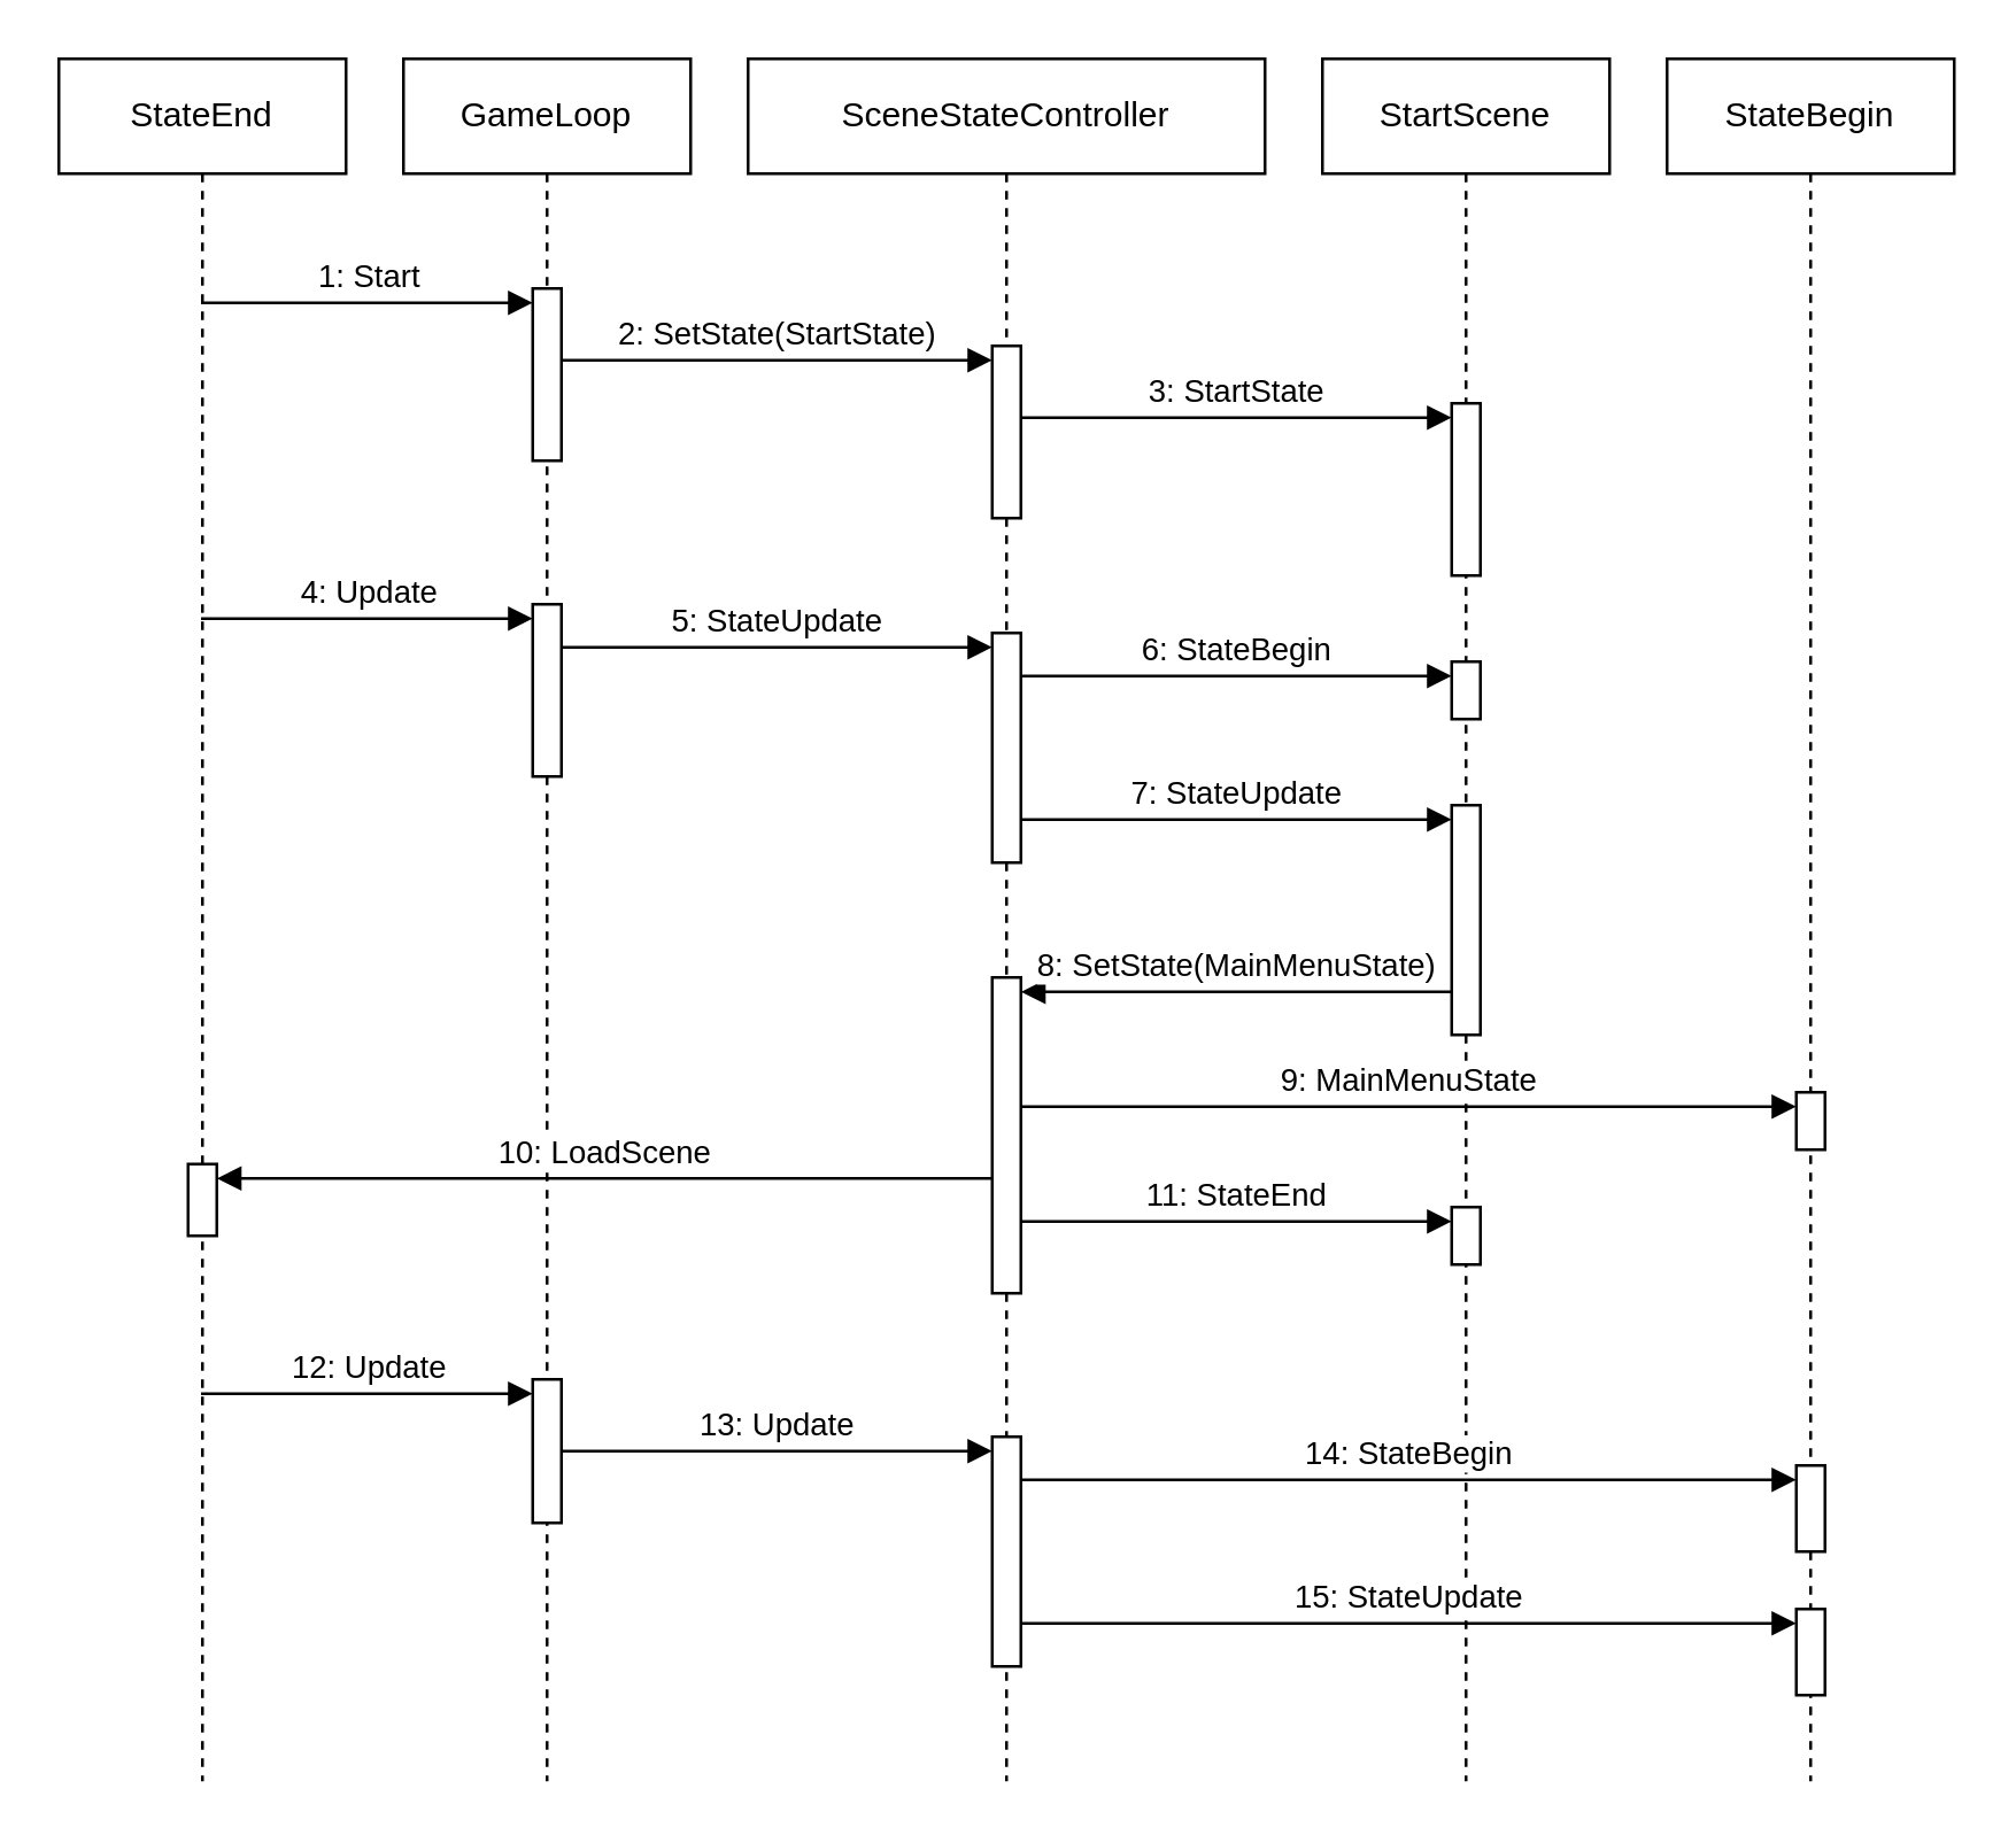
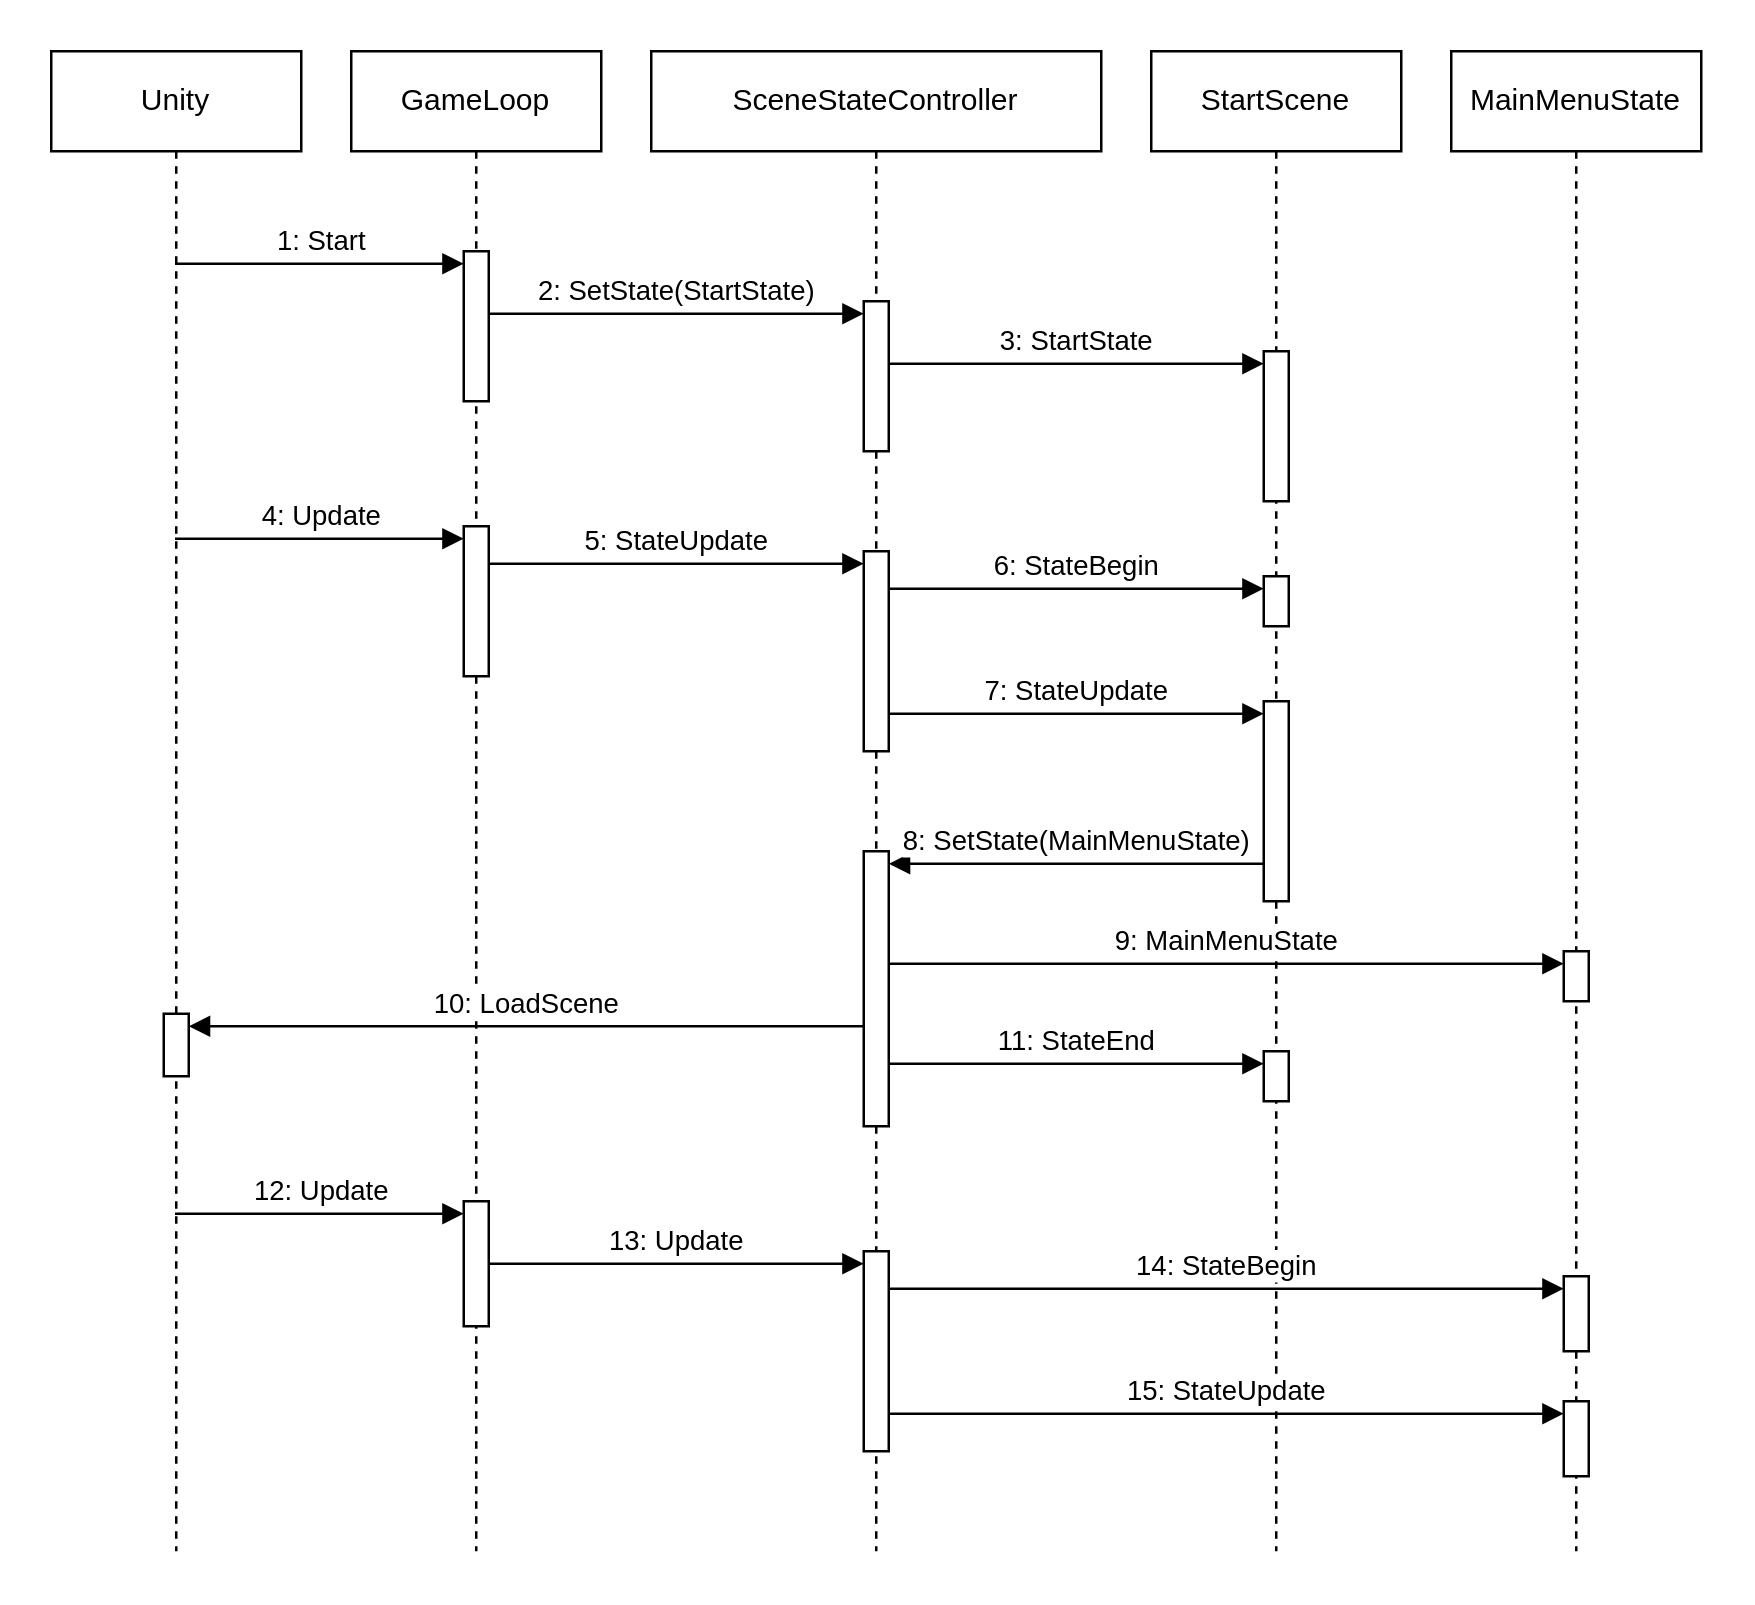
  <mxCell id="0" />
  <mxCell id="1" parent="0" />
- <mxCell id="2" value="StateEnd" style="shape=umlLifeline;perimeter=lifelinePerimeter;whiteSpace=wrap;html=1;container=1;dropTarget=0;collapsible=0;recursiveResize=0;outlineConnect=0;portConstraint=eastwest;newEdgeStyle={&quot;curved&quot;:0,&quot;rounded&quot;:0};" vertex="1" parent="1"><mxGeometry y="20" width="100" height="600" as="geometry" x="20" /></mxCell>
+ <mxCell id="2" value="Unity" style="shape=umlLifeline;perimeter=lifelinePerimeter;whiteSpace=wrap;html=1;container=1;dropTarget=0;collapsible=0;recursiveResize=0;outlineConnect=0;portConstraint=eastwest;newEdgeStyle={&quot;curved&quot;:0,&quot;rounded&quot;:0};" vertex="1" parent="1"><mxGeometry y="20" width="100" height="600" as="geometry" x="20" /></mxCell>
  <mxCell id="3" value="" style="html=1;points=[[0,0,0,0,5],[0,1,0,0,-5],[1,0,0,0,5],[1,1,0,0,-5]];perimeter=orthogonalPerimeter;outlineConnect=0;targetShapes=umlLifeline;portConstraint=eastwest;newEdgeStyle={&quot;curved&quot;:0,&quot;rounded&quot;:0};" vertex="1" parent="2"><mxGeometry x="45" y="385" width="10" height="25" as="geometry" /></mxCell>
  <mxCell id="4" value="GameLoop" style="shape=umlLifeline;perimeter=lifelinePerimeter;whiteSpace=wrap;html=1;container=1;dropTarget=0;collapsible=0;recursiveResize=0;outlineConnect=0;portConstraint=eastwest;newEdgeStyle={&quot;curved&quot;:0,&quot;rounded&quot;:0};" vertex="1" parent="1"><mxGeometry x="140" y="20" width="100" height="600" as="geometry" /></mxCell>
  <mxCell id="5" value="" style="html=1;points=[[0,0,0,0,5],[0,1,0,0,-5],[1,0,0,0,5],[1,1,0,0,-5]];perimeter=orthogonalPerimeter;outlineConnect=0;targetShapes=umlLifeline;portConstraint=eastwest;newEdgeStyle={&quot;curved&quot;:0,&quot;rounded&quot;:0};" vertex="1" parent="4"><mxGeometry x="45" y="80" width="10" height="60" as="geometry" /></mxCell>
  <mxCell id="6" value="" style="html=1;points=[[0,0,0,0,5],[0,1,0,0,-5],[1,0,0,0,5],[1,1,0,0,-5]];perimeter=orthogonalPerimeter;outlineConnect=0;targetShapes=umlLifeline;portConstraint=eastwest;newEdgeStyle={&quot;curved&quot;:0,&quot;rounded&quot;:0};" vertex="1" parent="4"><mxGeometry x="45" y="190" width="10" height="60" as="geometry" /></mxCell>
  <mxCell id="7" value="" style="html=1;points=[[0,0,0,0,5],[0,1,0,0,-5],[1,0,0,0,5],[1,1,0,0,-5]];perimeter=orthogonalPerimeter;outlineConnect=0;targetShapes=umlLifeline;portConstraint=eastwest;newEdgeStyle={&quot;curved&quot;:0,&quot;rounded&quot;:0};" vertex="1" parent="4"><mxGeometry x="45" y="460" width="10" height="50" as="geometry" /></mxCell>
  <mxCell id="8" value="SceneStateController" style="shape=umlLifeline;perimeter=lifelinePerimeter;whiteSpace=wrap;html=1;container=1;dropTarget=0;collapsible=0;recursiveResize=0;outlineConnect=0;portConstraint=eastwest;newEdgeStyle={&quot;curved&quot;:0,&quot;rounded&quot;:0};" vertex="1" parent="1"><mxGeometry x="260" y="20" width="180" height="600" as="geometry" /></mxCell>
  <mxCell id="9" value="" style="html=1;points=[[0,0,0,0,5],[0,1,0,0,-5],[1,0,0,0,5],[1,1,0,0,-5]];perimeter=orthogonalPerimeter;outlineConnect=0;targetShapes=umlLifeline;portConstraint=eastwest;newEdgeStyle={&quot;curved&quot;:0,&quot;rounded&quot;:0};" vertex="1" parent="8"><mxGeometry x="85" y="100" width="10" height="60" as="geometry" /></mxCell>
  <mxCell id="10" value="" style="html=1;points=[[0,0,0,0,5],[0,1,0,0,-5],[1,0,0,0,5],[1,1,0,0,-5]];perimeter=orthogonalPerimeter;outlineConnect=0;targetShapes=umlLifeline;portConstraint=eastwest;newEdgeStyle={&quot;curved&quot;:0,&quot;rounded&quot;:0};" vertex="1" parent="8"><mxGeometry x="85" y="200" width="10" height="80" as="geometry" /></mxCell>
  <mxCell id="11" value="" style="html=1;points=[[0,0,0,0,5],[0,1,0,0,-5],[1,0,0,0,5],[1,1,0,0,-5]];perimeter=orthogonalPerimeter;outlineConnect=0;targetShapes=umlLifeline;portConstraint=eastwest;newEdgeStyle={&quot;curved&quot;:0,&quot;rounded&quot;:0};" vertex="1" parent="8"><mxGeometry x="85" y="320" width="10" height="110" as="geometry" /></mxCell>
  <mxCell id="12" value="" style="html=1;points=[[0,0,0,0,5],[0,1,0,0,-5],[1,0,0,0,5],[1,1,0,0,-5]];perimeter=orthogonalPerimeter;outlineConnect=0;targetShapes=umlLifeline;portConstraint=eastwest;newEdgeStyle={&quot;curved&quot;:0,&quot;rounded&quot;:0};" vertex="1" parent="8"><mxGeometry x="85" y="480" width="10" height="80" as="geometry" /></mxCell>
  <mxCell id="13" value="StartScene" style="shape=umlLifeline;perimeter=lifelinePerimeter;whiteSpace=wrap;html=1;container=1;dropTarget=0;collapsible=0;recursiveResize=0;outlineConnect=0;portConstraint=eastwest;newEdgeStyle={&quot;curved&quot;:0,&quot;rounded&quot;:0};" vertex="1" parent="1"><mxGeometry x="460" y="20" width="100" height="600" as="geometry" /></mxCell>
  <mxCell id="14" value="" style="html=1;points=[[0,0,0,0,5],[0,1,0,0,-5],[1,0,0,0,5],[1,1,0,0,-5]];perimeter=orthogonalPerimeter;outlineConnect=0;targetShapes=umlLifeline;portConstraint=eastwest;newEdgeStyle={&quot;curved&quot;:0,&quot;rounded&quot;:0};" vertex="1" parent="13"><mxGeometry x="45" y="120" width="10" height="60" as="geometry" /></mxCell>
  <mxCell id="15" value="" style="html=1;points=[[0,0,0,0,5],[0,1,0,0,-5],[1,0,0,0,5],[1,1,0,0,-5]];perimeter=orthogonalPerimeter;outlineConnect=0;targetShapes=umlLifeline;portConstraint=eastwest;newEdgeStyle={&quot;curved&quot;:0,&quot;rounded&quot;:0};" vertex="1" parent="13"><mxGeometry x="45" y="210" width="10" height="20" as="geometry" /></mxCell>
  <mxCell id="16" value="" style="html=1;points=[[0,0,0,0,5],[0,1,0,0,-5],[1,0,0,0,5],[1,1,0,0,-5]];perimeter=orthogonalPerimeter;outlineConnect=0;targetShapes=umlLifeline;portConstraint=eastwest;newEdgeStyle={&quot;curved&quot;:0,&quot;rounded&quot;:0};" vertex="1" parent="13"><mxGeometry x="45" y="260" width="10" height="80" as="geometry" /></mxCell>
  <mxCell id="17" value="" style="html=1;points=[[0,0,0,0,5],[0,1,0,0,-5],[1,0,0,0,5],[1,1,0,0,-5]];perimeter=orthogonalPerimeter;outlineConnect=0;targetShapes=umlLifeline;portConstraint=eastwest;newEdgeStyle={&quot;curved&quot;:0,&quot;rounded&quot;:0};" vertex="1" parent="13"><mxGeometry x="45" y="400" width="10" height="20" as="geometry" /></mxCell>
- <mxCell id="18" value="StateBegin" style="shape=umlLifeline;perimeter=lifelinePerimeter;whiteSpace=wrap;html=1;container=1;dropTarget=0;collapsible=0;recursiveResize=0;outlineConnect=0;portConstraint=eastwest;newEdgeStyle={&quot;curved&quot;:0,&quot;rounded&quot;:0};" vertex="1" parent="1"><mxGeometry x="580" y="20" width="100" height="600" as="geometry" /></mxCell>
+ <mxCell id="18" value="MainMenuState" style="shape=umlLifeline;perimeter=lifelinePerimeter;whiteSpace=wrap;html=1;container=1;dropTarget=0;collapsible=0;recursiveResize=0;outlineConnect=0;portConstraint=eastwest;newEdgeStyle={&quot;curved&quot;:0,&quot;rounded&quot;:0};" vertex="1" parent="1"><mxGeometry x="580" y="20" width="100" height="600" as="geometry" /></mxCell>
  <mxCell id="19" value="" style="html=1;points=[[0,0,0,0,5],[0,1,0,0,-5],[1,0,0,0,5],[1,1,0,0,-5]];perimeter=orthogonalPerimeter;outlineConnect=0;targetShapes=umlLifeline;portConstraint=eastwest;newEdgeStyle={&quot;curved&quot;:0,&quot;rounded&quot;:0};" vertex="1" parent="18"><mxGeometry x="45" y="360" width="10" height="20" as="geometry" /></mxCell>
  <mxCell id="20" value="" style="html=1;points=[[0,0,0,0,5],[0,1,0,0,-5],[1,0,0,0,5],[1,1,0,0,-5]];perimeter=orthogonalPerimeter;outlineConnect=0;targetShapes=umlLifeline;portConstraint=eastwest;newEdgeStyle={&quot;curved&quot;:0,&quot;rounded&quot;:0};" vertex="1" parent="18"><mxGeometry x="45" y="490" width="10" height="30" as="geometry" /></mxCell>
  <mxCell id="21" value="" style="html=1;points=[[0,0,0,0,5],[0,1,0,0,-5],[1,0,0,0,5],[1,1,0,0,-5]];perimeter=orthogonalPerimeter;outlineConnect=0;targetShapes=umlLifeline;portConstraint=eastwest;newEdgeStyle={&quot;curved&quot;:0,&quot;rounded&quot;:0};" vertex="1" parent="18"><mxGeometry x="45" y="540" width="10" height="30" as="geometry" /></mxCell>
  <mxCell id="22" value="1: Start" style="html=1;verticalAlign=bottom;startArrow=none;endArrow=block;startSize=8;curved=0;rounded=0;entryX=0;entryY=0;entryDx=0;entryDy=5;startFill=0;" edge="1" target="5" parent="1" source="2"><mxGeometry relative="1" as="geometry"><mxPoint x="115" y="105" as="sourcePoint" /></mxGeometry></mxCell>
  <mxCell id="23" value="2: SetState(StartState)" style="html=1;verticalAlign=bottom;startArrow=none;endArrow=block;startSize=8;curved=0;rounded=0;entryX=0;entryY=0;entryDx=0;entryDy=5;startFill=0;" edge="1" target="9" parent="1" source="5"><mxGeometry relative="1" as="geometry"><mxPoint x="275" y="125" as="sourcePoint" /></mxGeometry></mxCell>
  <mxCell id="24" value="3: StartState" style="html=1;verticalAlign=bottom;startArrow=none;endArrow=block;startSize=8;curved=0;rounded=0;entryX=0;entryY=0;entryDx=0;entryDy=5;startFill=0;" edge="1" target="14" parent="1" source="9"><mxGeometry relative="1" as="geometry"><mxPoint x="435" y="135" as="sourcePoint" /></mxGeometry></mxCell>
  <mxCell id="25" value="4: Update" style="html=1;verticalAlign=bottom;startArrow=none;endArrow=block;startSize=8;curved=0;rounded=0;entryX=0;entryY=0;entryDx=0;entryDy=5;startFill=0;" edge="1" target="6" parent="1" source="2"><mxGeometry relative="1" as="geometry"><mxPoint x="115" y="215" as="sourcePoint" /></mxGeometry></mxCell>
  <mxCell id="26" value="5: StateUpdate" style="html=1;verticalAlign=bottom;startArrow=none;endArrow=block;startSize=8;curved=0;rounded=0;entryX=0;entryY=0;entryDx=0;entryDy=5;startFill=0;" edge="1" target="10" parent="1" source="6"><mxGeometry relative="1" as="geometry"><mxPoint x="275" y="225" as="sourcePoint" /></mxGeometry></mxCell>
  <mxCell id="27" value="6: StateBegin" style="html=1;verticalAlign=bottom;startArrow=none;endArrow=block;startSize=8;curved=0;rounded=0;entryX=0;entryY=0;entryDx=0;entryDy=5;startFill=0;" edge="1" target="15" parent="1" source="10"><mxGeometry relative="1" as="geometry"><mxPoint x="435" y="235" as="sourcePoint" /></mxGeometry></mxCell>
  <mxCell id="28" value="7: StateUpdate" style="html=1;verticalAlign=bottom;startArrow=none;endArrow=block;startSize=8;curved=0;rounded=0;entryX=0;entryY=0;entryDx=0;entryDy=5;startFill=0;" edge="1" target="16" parent="1" source="10"><mxGeometry relative="1" as="geometry"><mxPoint x="435" y="285" as="sourcePoint" /></mxGeometry></mxCell>
  <mxCell id="29" value="8: SetState(MainMenuState)" style="html=1;verticalAlign=bottom;endArrow=block;curved=0;rounded=0;entryX=1;entryY=0;entryDx=0;entryDy=5;" edge="1" target="11" parent="1" source="16"><mxGeometry relative="1" as="geometry"><mxPoint x="425" y="345" as="sourcePoint" /></mxGeometry></mxCell>
  <mxCell id="30" value="9: MainMenuState" style="html=1;verticalAlign=bottom;startArrow=none;endArrow=block;startSize=8;curved=0;rounded=0;entryX=0;entryY=0;entryDx=0;entryDy=5;startFill=0;" edge="1" target="19" parent="1" source="11"><mxGeometry relative="1" as="geometry"><mxPoint x="555" y="385" as="sourcePoint" /></mxGeometry></mxCell>
  <mxCell id="31" value="11: StateEnd" style="html=1;verticalAlign=bottom;startArrow=none;endArrow=block;startSize=8;curved=0;rounded=0;entryX=0;entryY=0;entryDx=0;entryDy=5;startFill=0;" edge="1" parent="1"><mxGeometry relative="1" as="geometry"><mxPoint x="355" y="425" as="sourcePoint" /><mxPoint x="505" y="425" as="targetPoint" /><mxPoint as="offset" /></mxGeometry></mxCell>
  <mxCell id="32" value="10: LoadScene" style="html=1;verticalAlign=bottom;endArrow=block;curved=0;rounded=0;entryX=1;entryY=0;entryDx=0;entryDy=5;startArrow=none;startFill=0;" edge="1" target="3" parent="1" source="11"><mxGeometry relative="1" as="geometry"><mxPoint x="250" y="410" as="sourcePoint" /></mxGeometry></mxCell>
  <mxCell id="33" value="12: Update" style="html=1;verticalAlign=bottom;startArrow=none;endArrow=block;startSize=8;curved=0;rounded=0;entryX=0;entryY=0;entryDx=0;entryDy=5;startFill=0;" edge="1" target="7" parent="1" source="2"><mxGeometry relative="1" as="geometry"><mxPoint x="115" y="485" as="sourcePoint" /></mxGeometry></mxCell>
  <mxCell id="34" value="13: Update" style="html=1;verticalAlign=bottom;startArrow=none;endArrow=block;startSize=8;curved=0;rounded=0;entryX=0;entryY=0;entryDx=0;entryDy=5;startFill=0;" edge="1" target="12" parent="1" source="7"><mxGeometry relative="1" as="geometry"><mxPoint x="275" y="505" as="sourcePoint" /></mxGeometry></mxCell>
  <mxCell id="35" value="14: StateBegin" style="html=1;verticalAlign=bottom;startArrow=none;endArrow=block;startSize=8;curved=0;rounded=0;entryX=0;entryY=0;entryDx=0;entryDy=5;startFill=0;" edge="1" target="20" parent="1" source="12"><mxGeometry relative="1" as="geometry"><mxPoint x="555" y="515" as="sourcePoint" /></mxGeometry></mxCell>
  <mxCell id="36" value="15: StateUpdate" style="html=1;verticalAlign=bottom;startArrow=none;endArrow=block;startSize=8;curved=0;rounded=0;entryX=0;entryY=0;entryDx=0;entryDy=5;startFill=0;" edge="1" target="21" parent="1" source="12"><mxGeometry relative="1" as="geometry"><mxPoint x="555" y="565" as="sourcePoint" /></mxGeometry></mxCell>
